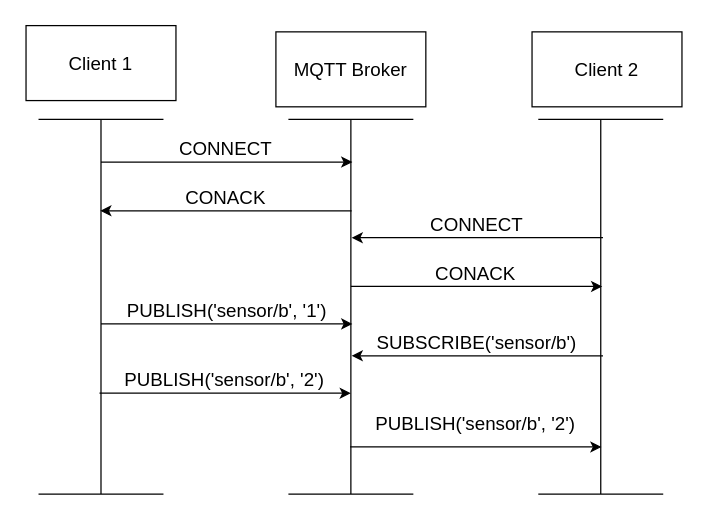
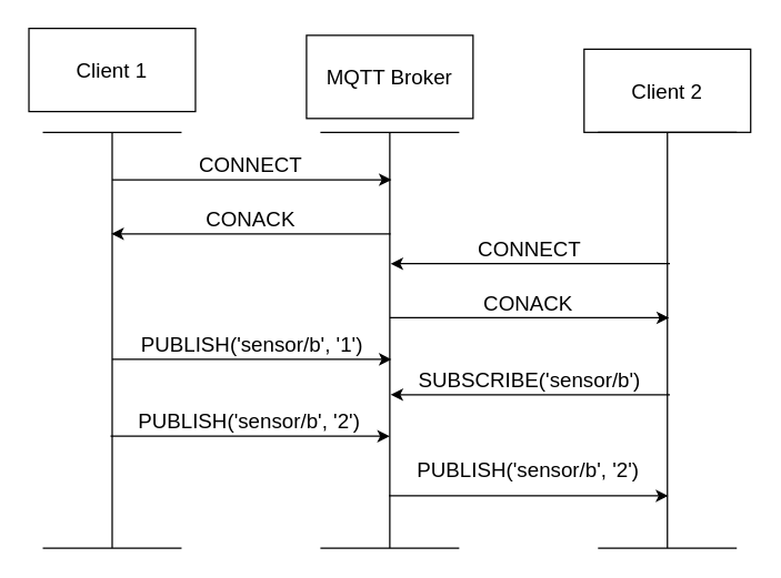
  <mxCell id="0" />
  <mxCell id="1" parent="0" />
  <mxCell id="2" value="Client 1" style="rounded=0;whiteSpace=wrap;html=1;fontSize=15;" vertex="1" parent="1"><mxGeometry x="20" y="20" width="120" height="60" as="geometry" /></mxCell>
  <mxCell id="3" value="" style="shape=crossbar;whiteSpace=wrap;html=1;rounded=1;direction=south;" vertex="1" parent="1"><mxGeometry x="230" y="95" width="100" height="300" as="geometry" /></mxCell>
  <mxCell id="4" value="MQTT Broker" style="rounded=0;whiteSpace=wrap;html=1;fontSize=15;" vertex="1" parent="1"><mxGeometry x="220" y="25" width="120" height="60" as="geometry" /></mxCell>
  <mxCell id="5" value="" style="shape=crossbar;whiteSpace=wrap;html=1;rounded=1;direction=south;" vertex="1" parent="1"><mxGeometry x="30" y="95" width="100" height="300" as="geometry" /></mxCell>
- <mxCell id="6" value="Client 2" style="rounded=0;whiteSpace=wrap;html=1;fontSize=15;" vertex="1" parent="1"><mxGeometry x="425" y="25" width="120" height="60" as="geometry" /></mxCell>
+ <mxCell id="6" value="Client 2" style="rounded=0;whiteSpace=wrap;html=1;fontSize=15;" vertex="1" parent="1"><mxGeometry x="420" width="120" height="60" as="geometry" y="35" /></mxCell>
  <mxCell id="7" value="" style="shape=crossbar;whiteSpace=wrap;html=1;rounded=1;direction=south;" vertex="1" parent="1"><mxGeometry x="430" y="95" width="100" height="300" as="geometry" /></mxCell>
  <mxCell id="8" value="" style="endArrow=classic;html=1;rounded=0;fontSize=15;entryX=0.088;entryY=0.488;entryDx=0;entryDy=0;entryPerimeter=0;exitX=0.088;exitY=0.5;exitDx=0;exitDy=0;exitPerimeter=0;" edge="1" parent="1"><mxGeometry width="50" height="50" relative="1" as="geometry"><mxPoint x="80" y="129.24" as="sourcePoint" /><mxPoint x="281.2" y="129.24" as="targetPoint" /></mxGeometry></mxCell>
  <mxCell id="9" value="CONNECT" style="text;html=1;strokeColor=none;fillColor=none;align=center;verticalAlign=middle;whiteSpace=wrap;rounded=0;fontSize=15;" vertex="1" parent="1"><mxGeometry x="80" y="103" width="200" height="30" as="geometry" /></mxCell>
  <mxCell id="10" value="" style="endArrow=classic;html=1;rounded=0;fontSize=15;entryX=0.088;entryY=0.488;entryDx=0;entryDy=0;entryPerimeter=0;exitX=0.088;exitY=0.5;exitDx=0;exitDy=0;exitPerimeter=0;" edge="1" parent="1"><mxGeometry width="50" height="50" relative="1" as="geometry"><mxPoint x="280.6" y="168.24" as="sourcePoint" /><mxPoint x="79.4" y="168.24" as="targetPoint" /></mxGeometry></mxCell>
  <mxCell id="11" value="CONACK" style="text;html=1;strokeColor=none;fillColor=none;align=center;verticalAlign=middle;whiteSpace=wrap;rounded=0;fontSize=15;" vertex="1" parent="1"><mxGeometry x="80" y="142" width="200" height="30" as="geometry" /></mxCell>
  <mxCell id="12" value="" style="endArrow=classic;html=1;rounded=0;fontSize=15;entryX=0.088;entryY=0.488;entryDx=0;entryDy=0;entryPerimeter=0;exitX=0.088;exitY=0.5;exitDx=0;exitDy=0;exitPerimeter=0;" edge="1" parent="1"><mxGeometry width="50" height="50" relative="1" as="geometry"><mxPoint x="280" y="228.74" as="sourcePoint" /><mxPoint x="481.2" y="228.74" as="targetPoint" /></mxGeometry></mxCell>
  <mxCell id="13" value="CONACK" style="text;html=1;strokeColor=none;fillColor=none;align=center;verticalAlign=middle;whiteSpace=wrap;rounded=0;fontSize=15;" vertex="1" parent="1"><mxGeometry x="350" y="202.5" width="60" height="30" as="geometry" /></mxCell>
  <mxCell id="14" value="CONNECT" style="text;html=1;strokeColor=none;fillColor=none;align=center;verticalAlign=middle;whiteSpace=wrap;rounded=0;fontSize=15;" vertex="1" parent="1"><mxGeometry x="350.6" y="163.5" width="60" height="30" as="geometry" /></mxCell>
  <mxCell id="15" value="" style="endArrow=classic;html=1;rounded=0;fontSize=15;entryX=0.088;entryY=0.488;entryDx=0;entryDy=0;entryPerimeter=0;exitX=0.088;exitY=0.5;exitDx=0;exitDy=0;exitPerimeter=0;" edge="1" parent="1"><mxGeometry width="50" height="50" relative="1" as="geometry"><mxPoint x="481.8" y="189.74" as="sourcePoint" /><mxPoint x="280.6" y="189.74" as="targetPoint" /></mxGeometry></mxCell>
  <mxCell id="16" value="" style="endArrow=classic;html=1;rounded=0;fontSize=15;entryX=0.088;entryY=0.488;entryDx=0;entryDy=0;entryPerimeter=0;exitX=0.088;exitY=0.5;exitDx=0;exitDy=0;exitPerimeter=0;" edge="1" parent="1"><mxGeometry width="50" height="50" relative="1" as="geometry"><mxPoint x="80" y="258.74" as="sourcePoint" /><mxPoint x="281.2" y="258.74" as="targetPoint" /></mxGeometry></mxCell>
  <mxCell id="17" value="PUBLISH('sensor/b', '1')" style="text;html=1;strokeColor=none;fillColor=none;align=center;verticalAlign=middle;whiteSpace=wrap;rounded=0;fontSize=15;" vertex="1" parent="1"><mxGeometry x="80.6" y="232.5" width="200" height="30" as="geometry" /></mxCell>
  <mxCell id="18" value="" style="endArrow=classic;html=1;rounded=0;fontSize=15;entryX=0.088;entryY=0.488;entryDx=0;entryDy=0;entryPerimeter=0;exitX=0.088;exitY=0.5;exitDx=0;exitDy=0;exitPerimeter=0;" edge="1" parent="1"><mxGeometry width="50" height="50" relative="1" as="geometry"><mxPoint x="78.8" y="314.24" as="sourcePoint" /><mxPoint x="280" y="314.24" as="targetPoint" /></mxGeometry></mxCell>
  <mxCell id="19" value="PUBLISH('sensor/b', '2')" style="text;html=1;strokeColor=none;fillColor=none;align=center;verticalAlign=middle;whiteSpace=wrap;rounded=0;fontSize=15;" vertex="1" parent="1"><mxGeometry x="79.4" y="288" width="200" height="30" as="geometry" /></mxCell>
  <mxCell id="20" value="" style="endArrow=classic;html=1;rounded=0;fontSize=15;entryX=0.088;entryY=0.488;entryDx=0;entryDy=0;entryPerimeter=0;exitX=0.088;exitY=0.5;exitDx=0;exitDy=0;exitPerimeter=0;" edge="1" parent="1"><mxGeometry width="50" height="50" relative="1" as="geometry"><mxPoint x="279.4" y="357.24" as="sourcePoint" /><mxPoint x="480.6" y="357.24" as="targetPoint" /></mxGeometry></mxCell>
  <mxCell id="21" value="PUBLISH('sensor/b', '2')" style="text;html=1;strokeColor=none;fillColor=none;align=center;verticalAlign=middle;whiteSpace=wrap;rounded=0;fontSize=15;" vertex="1" parent="1"><mxGeometry x="280" y="323" width="200" height="30" as="geometry" /></mxCell>
  <mxCell id="22" value="" style="endArrow=classic;html=1;rounded=0;fontSize=15;entryX=0.088;entryY=0.488;entryDx=0;entryDy=0;entryPerimeter=0;exitX=0.088;exitY=0.5;exitDx=0;exitDy=0;exitPerimeter=0;" edge="1" parent="1"><mxGeometry width="50" height="50" relative="1" as="geometry"><mxPoint x="481.8" y="284.24" as="sourcePoint" /><mxPoint x="280.6" y="284.24" as="targetPoint" /></mxGeometry></mxCell>
  <mxCell id="23" value="SUBSCRIBE('sensor/b')" style="text;html=1;strokeColor=none;fillColor=none;align=center;verticalAlign=middle;whiteSpace=wrap;rounded=0;fontSize=15;" vertex="1" parent="1"><mxGeometry x="280.6" y="258" width="200" height="30" as="geometry" /></mxCell>
  <mxCell id="24" style="edgeStyle=none;rounded=0;orthogonalLoop=1;jettySize=auto;html=1;exitX=1;exitY=0.5;exitDx=0;exitDy=0;exitPerimeter=0;fontSize=15;" edge="1" parent="1" source="3" target="3"><mxGeometry relative="1" as="geometry" /></mxCell>
